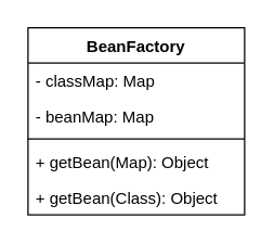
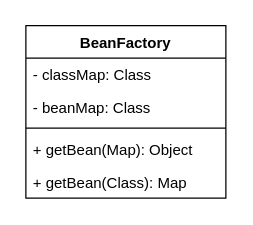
  <mxCell id="0" />
  <mxCell id="1" parent="0" />
  <mxCell id="2" value="BeanFactory" style="swimlane;fontStyle=1;align=center;verticalAlign=top;childLayout=stackLayout;horizontal=1;startSize=26;horizontalStack=0;resizeParent=1;resizeParentMax=0;resizeLast=0;collapsible=1;marginBottom=0;" parent="1" vertex="1"><mxGeometry x="20" y="20" width="160" height="138" as="geometry" /></mxCell>
- <mxCell id="3" value="- classMap: Map" style="text;strokeColor=none;fillColor=none;align=left;verticalAlign=top;spacingLeft=4;spacingRight=4;overflow=hidden;rotatable=0;points=[[0,0.5],[1,0.5]];portConstraint=eastwest;" parent="2" vertex="1"><mxGeometry y="26" width="160" height="26" as="geometry" /></mxCell>
- <mxCell id="4" value="- beanMap: Map" style="text;strokeColor=none;fillColor=none;align=left;verticalAlign=top;spacingLeft=4;spacingRight=4;overflow=hidden;rotatable=0;points=[[0,0.5],[1,0.5]];portConstraint=eastwest;" parent="2" vertex="1"><mxGeometry y="52" width="160" height="26" as="geometry" /></mxCell>
+ <mxCell id="3" value="- classMap: Class" style="text;strokeColor=none;fillColor=none;align=left;verticalAlign=top;spacingLeft=4;spacingRight=4;overflow=hidden;rotatable=0;points=[[0,0.5],[1,0.5]];portConstraint=eastwest;" parent="2" vertex="1"><mxGeometry y="26" width="160" height="26" as="geometry" /></mxCell>
+ <mxCell id="4" value="- beanMap: Class" style="text;strokeColor=none;fillColor=none;align=left;verticalAlign=top;spacingLeft=4;spacingRight=4;overflow=hidden;rotatable=0;points=[[0,0.5],[1,0.5]];portConstraint=eastwest;" parent="2" vertex="1"><mxGeometry y="52" width="160" height="26" as="geometry" /></mxCell>
  <mxCell id="5" value="" style="line;strokeWidth=1;fillColor=none;align=left;verticalAlign=middle;spacingTop=-1;spacingLeft=3;spacingRight=3;rotatable=0;labelPosition=right;points=[];portConstraint=eastwest;" parent="2" vertex="1"><mxGeometry y="78" width="160" height="8" as="geometry" /></mxCell>
  <mxCell id="6" value="+ getBean(Map): Object" style="text;strokeColor=none;fillColor=none;align=left;verticalAlign=top;spacingLeft=4;spacingRight=4;overflow=hidden;rotatable=0;points=[[0,0.5],[1,0.5]];portConstraint=eastwest;" parent="2" vertex="1"><mxGeometry y="86" width="160" height="26" as="geometry" /></mxCell>
- <mxCell id="7" value="+ getBean(Class): Object" style="text;strokeColor=none;fillColor=none;align=left;verticalAlign=top;spacingLeft=4;spacingRight=4;overflow=hidden;rotatable=0;points=[[0,0.5],[1,0.5]];portConstraint=eastwest;" parent="2" vertex="1"><mxGeometry y="112" width="160" height="26" as="geometry" /></mxCell>
+ <mxCell id="7" value="+ getBean(Class): Map" style="text;strokeColor=none;fillColor=none;align=left;verticalAlign=top;spacingLeft=4;spacingRight=4;overflow=hidden;rotatable=0;points=[[0,0.5],[1,0.5]];portConstraint=eastwest;" parent="2" vertex="1"><mxGeometry y="112" width="160" height="26" as="geometry" /></mxCell>
